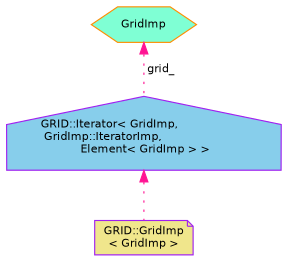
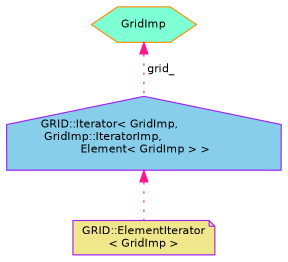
  digraph {
    node [color=purple fontname=Helvetica fontsize=10 style=filled]
    edge [color=deeppink dir=back fontname=Helvetica fontsize=10 labelfontname=Helvetica labelfontsize=10 style=dotted]
-   n1 [fillcolor=khaki fontcolor=black height=0.2 label="GRID::GridImp\l\< GridImp \>" shape=note width=0.4]
+   n1 [fillcolor=khaki fontcolor=black height=0.2 label="GRID::ElementIterator\l\< GridImp \>" shape=note width=0.4]
    n2 [fillcolor=skyblue height=0.2 label="GRID::Iterator\< GridImp,\l GridImp::IteratorImp,\l Element\< GridImp \> \>" shape=house width=0.4]
    n3 [color=darkorange fillcolor=aquamarine height=0.2 label=GridImp shape=hexagon width=0.4]
    n2 -> n1
    n3 -> n2 [label=" grid_"]
  }
